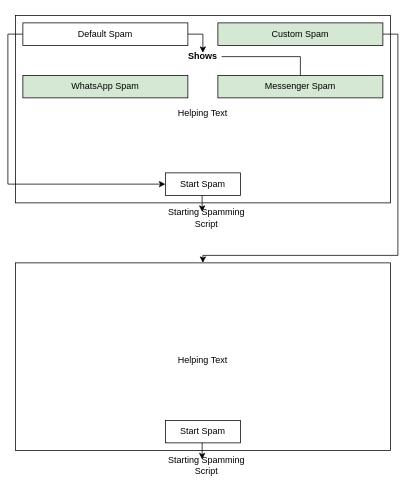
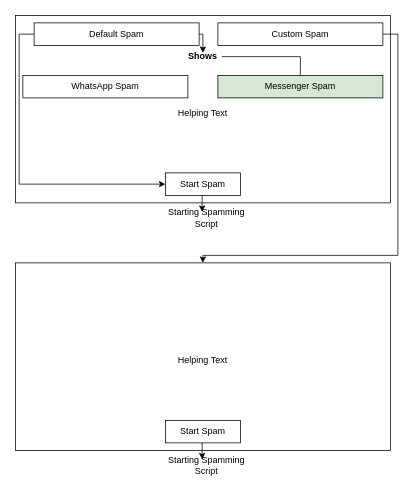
  <mxCell id="0" />
  <mxCell id="1" parent="0" />
  <mxCell id="2" value="" style="rounded=0;whiteSpace=wrap;html=1;" parent="1" vertex="1"><mxGeometry x="20" y="350" width="500" height="250" as="geometry" /></mxCell>
  <mxCell id="3" style="edgeStyle=orthogonalEdgeStyle;rounded=0;orthogonalLoop=1;jettySize=auto;html=1;exitX=0.5;exitY=1;exitDx=0;exitDy=0;entryX=0.454;entryY=0.1;entryDx=0;entryDy=0;entryPerimeter=0;" parent="1" source="4" target="6" edge="1"><mxGeometry relative="1" as="geometry" /></mxCell>
  <mxCell id="4" value="Start Spam" style="rounded=0;whiteSpace=wrap;html=1;" parent="1" vertex="1"><mxGeometry x="220" y="560" width="100" height="30" as="geometry" /></mxCell>
  <mxCell id="5" value="&lt;div&gt;&lt;span&gt;Helping Text&lt;/span&gt;&lt;/div&gt;" style="text;html=1;strokeColor=none;fillColor=none;align=center;verticalAlign=middle;whiteSpace=wrap;rounded=0;" parent="1" vertex="1"><mxGeometry x="30" y="410" width="480" height="140" as="geometry" /></mxCell>
  <mxCell id="6" value="Starting Spamming Script" style="text;html=1;strokeColor=none;fillColor=none;align=center;verticalAlign=middle;whiteSpace=wrap;rounded=0;" parent="1" vertex="1"><mxGeometry x="210" y="610" width="130" height="20" as="geometry" /></mxCell>
  <mxCell id="7" value="" style="rounded=0;whiteSpace=wrap;html=1;" vertex="1" parent="1"><mxGeometry x="20" y="20" width="500" height="250" as="geometry" /></mxCell>
  <mxCell id="8" style="edgeStyle=orthogonalEdgeStyle;rounded=0;orthogonalLoop=1;jettySize=auto;html=1;exitX=0.5;exitY=1;exitDx=0;exitDy=0;entryX=0.454;entryY=0.1;entryDx=0;entryDy=0;entryPerimeter=0;" edge="1" source="9" target="11" parent="1"><mxGeometry relative="1" as="geometry" /></mxCell>
  <mxCell id="9" value="Start Spam" style="rounded=0;whiteSpace=wrap;html=1;" vertex="1" parent="1"><mxGeometry x="220" y="230" width="100" height="30" as="geometry" /></mxCell>
  <mxCell id="10" value="&lt;div&gt;&lt;span&gt;Helping Text&lt;/span&gt;&lt;/div&gt;" style="text;html=1;strokeColor=none;fillColor=none;align=center;verticalAlign=middle;whiteSpace=wrap;rounded=0;" vertex="1" parent="1"><mxGeometry x="30" y="80" width="480" height="140" as="geometry" /></mxCell>
  <mxCell id="11" value="Starting Spamming Script" style="text;html=1;strokeColor=none;fillColor=none;align=center;verticalAlign=middle;whiteSpace=wrap;rounded=0;" vertex="1" parent="1"><mxGeometry x="210" y="280" width="130" height="20" as="geometry" /></mxCell>
  <mxCell id="12" style="edgeStyle=orthogonalEdgeStyle;rounded=0;orthogonalLoop=1;jettySize=auto;html=1;exitX=1;exitY=0.5;exitDx=0;exitDy=0;entryX=0.5;entryY=0;entryDx=0;entryDy=0;" edge="1" parent="1" source="14" target="20"><mxGeometry relative="1" as="geometry" /></mxCell>
  <mxCell id="13" style="edgeStyle=orthogonalEdgeStyle;rounded=0;orthogonalLoop=1;jettySize=auto;html=1;exitX=0;exitY=0.5;exitDx=0;exitDy=0;entryX=0;entryY=0.5;entryDx=0;entryDy=0;" edge="1" parent="1" source="14" target="9"><mxGeometry relative="1" as="geometry" /></mxCell>
- <mxCell id="14" value="Default Spam" style="rounded=0;whiteSpace=wrap;html=1;" vertex="1" parent="1"><mxGeometry x="30" y="30" width="220" height="30" as="geometry" /></mxCell>
+ <mxCell id="14" value="Default Spam" style="rounded=0;whiteSpace=wrap;html=1;" vertex="1" parent="1"><mxGeometry x="45" y="30" width="220" height="30" as="geometry" /></mxCell>
  <mxCell id="15" style="edgeStyle=orthogonalEdgeStyle;rounded=0;orthogonalLoop=1;jettySize=auto;html=1;exitX=1;exitY=0.5;exitDx=0;exitDy=0;entryX=0.5;entryY=0;entryDx=0;entryDy=0;" edge="1" parent="1" source="16" target="2"><mxGeometry relative="1" as="geometry"><Array as="points"><mxPoint x="530" y="45" /><mxPoint x="530" y="340" /><mxPoint x="270" y="340" /></Array></mxGeometry></mxCell>
- <mxCell id="16" value="Custom Spam" style="rounded=0;whiteSpace=wrap;html=1;fillColor=#d5e8d4;" vertex="1" parent="1"><mxGeometry x="290" y="30" width="220" height="30" as="geometry" /></mxCell>
- <mxCell id="17" value="WhatsApp Spam" style="rounded=0;whiteSpace=wrap;html=1;fillColor=#d5e8d4;" vertex="1" parent="1"><mxGeometry x="30" y="100" width="220" height="30" as="geometry" /></mxCell>
+ <mxCell id="16" value="Custom Spam" style="rounded=0;whiteSpace=wrap;html=1;" vertex="1" parent="1"><mxGeometry x="290" y="30" width="220" height="30" as="geometry" /></mxCell>
+ <mxCell id="17" value="WhatsApp Spam" style="rounded=0;whiteSpace=wrap;html=1;" vertex="1" parent="1"><mxGeometry x="30" y="100" width="220" height="30" as="geometry" /></mxCell>
  <mxCell id="18" value="Messenger Spam" style="rounded=0;whiteSpace=wrap;html=1;fillColor=#d5e8d4;" vertex="1" parent="1"><mxGeometry x="290" y="100" width="220" height="30" as="geometry" /></mxCell>
  <mxCell id="19" style="edgeStyle=orthogonalEdgeStyle;rounded=0;orthogonalLoop=1;jettySize=auto;html=1;exitX=1;exitY=0.5;exitDx=0;exitDy=0;entryX=0.5;entryY=0;entryDx=0;entryDy=0;endArrow=none;" edge="1" parent="1" source="20" target="18"><mxGeometry relative="1" as="geometry" /></mxCell>
  <mxCell id="20" value="&lt;b&gt;Shows&lt;/b&gt;" style="text;html=1;strokeColor=none;fillColor=none;align=center;verticalAlign=middle;whiteSpace=wrap;rounded=0;" vertex="1" parent="1"><mxGeometry x="245" y="70" width="50" height="10" as="geometry" /></mxCell>
